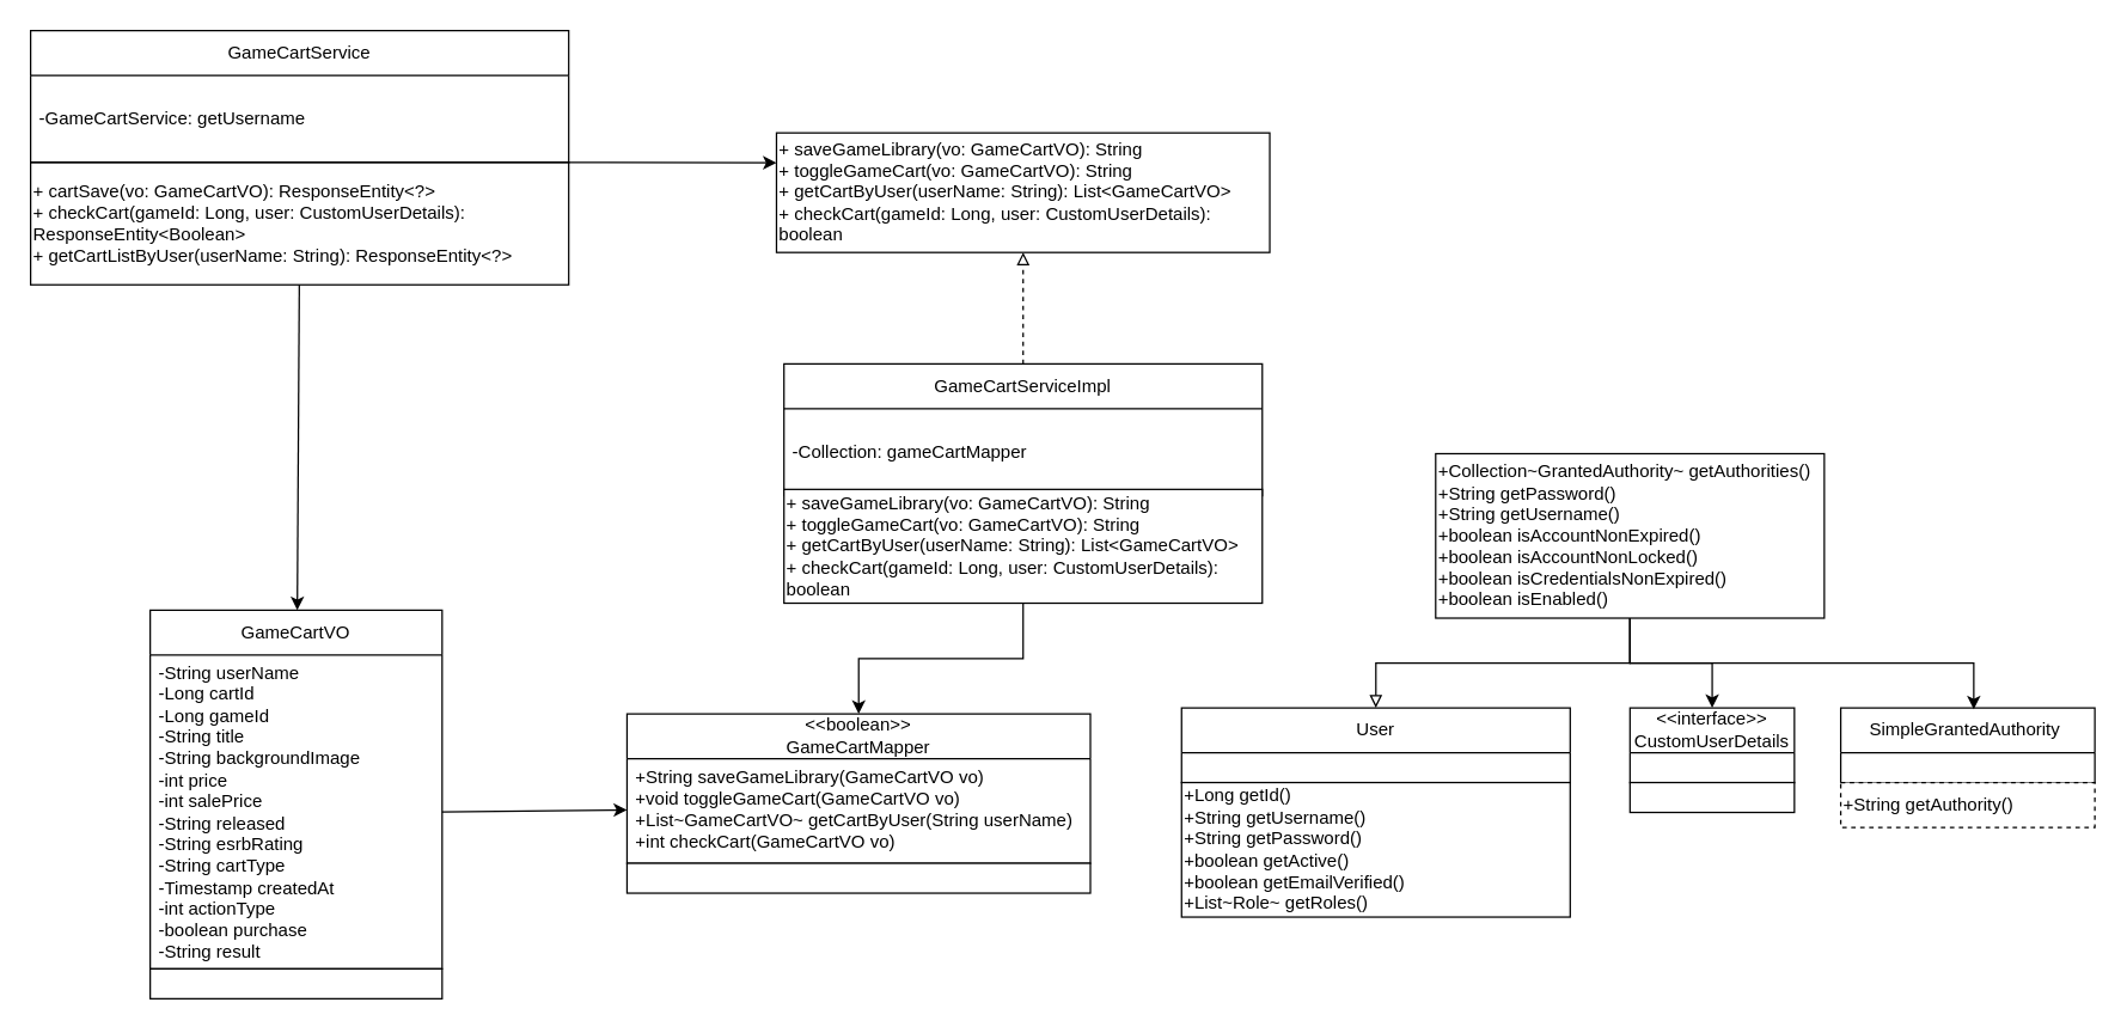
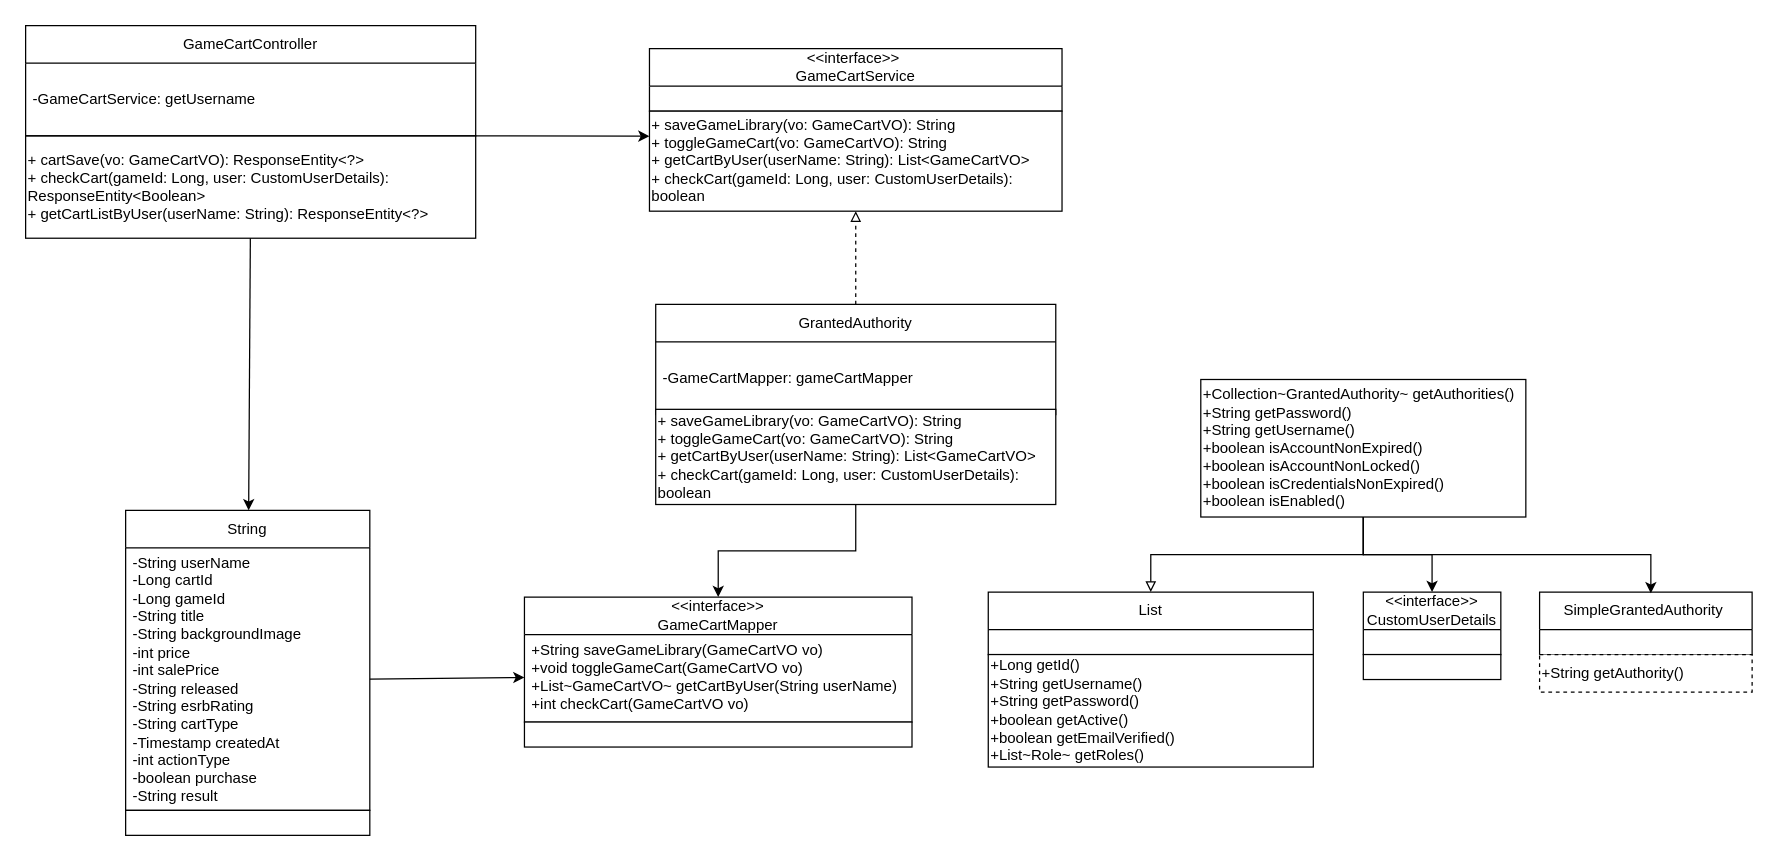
  <mxCell id="0" />
  <mxCell id="1" parent="0" />
  <mxCell id="2" value="" style="endArrow=classic;html=1;rounded=0;exitX=1;exitY=0;exitDx=0;exitDy=0;entryX=0;entryY=0.25;entryDx=0;entryDy=0;" edge="1" parent="1" source="18" target="10"><mxGeometry width="50" height="50" relative="1" as="geometry"><mxPoint x="179" y="263" as="sourcePoint" /><mxPoint x="699" y="363" as="targetPoint" /></mxGeometry></mxCell>
  <mxCell id="3" value="" style="endArrow=block;html=1;rounded=0;entryX=0.5;entryY=1;entryDx=0;entryDy=0;exitX=0.5;exitY=0;exitDx=0;exitDy=0;dashed=1;endFill=0;" edge="1" parent="1" source="4" target="10"><mxGeometry width="50" height="50" relative="1" as="geometry"><mxPoint x="269" y="273" as="sourcePoint" /><mxPoint x="554" y="393" as="targetPoint" /></mxGeometry></mxCell>
- <mxCell id="4" value="GameCartServiceImpl" style="swimlane;fontStyle=0;childLayout=stackLayout;horizontal=1;startSize=30;horizontalStack=0;resizeParent=1;resizeParentMax=0;resizeLast=0;collapsible=1;marginBottom=0;whiteSpace=wrap;html=1;container=0;" vertex="1" parent="1"><mxGeometry x="524" y="243" width="320" height="88.065" as="geometry"><mxRectangle x="100" y="80" width="140" height="30" as="alternateBounds" /></mxGeometry></mxCell>
+ <mxCell id="4" value="GrantedAuthority" style="swimlane;fontStyle=0;childLayout=stackLayout;horizontal=1;startSize=30;horizontalStack=0;resizeParent=1;resizeParentMax=0;resizeLast=0;collapsible=1;marginBottom=0;whiteSpace=wrap;html=1;container=0;" vertex="1" parent="1"><mxGeometry x="524" y="243" width="320" height="88.065" as="geometry"><mxRectangle x="100" y="80" width="140" height="30" as="alternateBounds" /></mxGeometry></mxCell>
  <mxCell id="5" style="edgeStyle=orthogonalEdgeStyle;rounded=0;orthogonalLoop=1;jettySize=auto;html=1;entryX=0.5;entryY=0;entryDx=0;entryDy=0;" edge="1" parent="1" source="6" target="23"><mxGeometry relative="1" as="geometry" /></mxCell>
  <mxCell id="6" value="&lt;div&gt;+ saveGameLibrary(vo: GameCartVO): String&lt;/div&gt;&lt;div&gt;+ toggleGameCart(vo: GameCartVO): String&lt;/div&gt;&lt;div&gt;+ getCartByUser(userName: String): List&amp;lt;GameCartVO&amp;gt;&lt;/div&gt;&lt;div&gt;+ checkCart(gameId: Long, user: CustomUserDetails): boolean&lt;/div&gt;" style="rounded=0;whiteSpace=wrap;html=1;align=left;container=0;" vertex="1" parent="1"><mxGeometry x="524" y="326.87" width="320" height="76.13" as="geometry" /></mxCell>
- <mxCell id="7" value="-Collection:&amp;nbsp;gameCartMapper&amp;nbsp;" style="text;strokeColor=none;fillColor=none;align=left;verticalAlign=middle;spacingLeft=4;spacingRight=4;overflow=hidden;points=[[0,0.5],[1,0.5]];portConstraint=eastwest;rotatable=0;whiteSpace=wrap;html=1;container=0;" vertex="1" parent="1"><mxGeometry x="524" y="273" width="320" height="58.065" as="geometry" /></mxCell>
+ <mxCell id="7" value="-GameCartMapper:&amp;nbsp;gameCartMapper&amp;nbsp;" style="text;strokeColor=none;fillColor=none;align=left;verticalAlign=middle;spacingLeft=4;spacingRight=4;overflow=hidden;points=[[0,0.5],[1,0.5]];portConstraint=eastwest;rotatable=0;whiteSpace=wrap;html=1;container=0;" vertex="1" parent="1"><mxGeometry x="524" y="273" width="320" height="58.065" as="geometry" /></mxCell>
  <mxCell id="8" value="" style="group" vertex="1" connectable="0" parent="1"><mxGeometry x="519" y="38.37" width="330" height="164.63" as="geometry" /></mxCell>
+ <mxCell id="9" value="&amp;lt;&amp;lt;interface&amp;gt;&amp;gt;&amp;nbsp;&lt;div&gt;GameCartService&lt;/div&gt;" style="swimlane;fontStyle=0;childLayout=stackLayout;horizontal=1;startSize=30;horizontalStack=0;resizeParent=1;resizeParentMax=0;resizeLast=0;collapsible=1;marginBottom=0;whiteSpace=wrap;html=1;container=0;" vertex="1" parent="8"><mxGeometry width="330" height="50" as="geometry"><mxRectangle x="100" y="80" width="140" height="30" as="alternateBounds" /></mxGeometry></mxCell>
  <mxCell id="10" value="&lt;div&gt;+ saveGameLibrary(vo: GameCartVO): String&lt;/div&gt;&lt;div&gt;+ toggleGameCart(vo: GameCartVO): String&lt;/div&gt;&lt;div&gt;+ getCartByUser(userName: String): List&amp;lt;GameCartVO&amp;gt;&lt;/div&gt;&lt;div&gt;+ checkCart(gameId: Long, user: CustomUserDetails): boolean&lt;/div&gt;" style="rounded=0;whiteSpace=wrap;html=1;align=left;container=0;" vertex="1" parent="8"><mxGeometry y="50" width="330" height="80" as="geometry" /></mxCell>
  <mxCell id="11" value="" style="endArrow=classic;html=1;rounded=0;exitX=1;exitY=0.5;exitDx=0;exitDy=0;entryX=0;entryY=0.5;entryDx=0;entryDy=0;" edge="1" parent="1" source="15" target="24"><mxGeometry width="50" height="50" relative="1" as="geometry"><mxPoint x="-181" y="809" as="sourcePoint" /><mxPoint x="399" y="543" as="targetPoint" /></mxGeometry></mxCell>
  <mxCell id="12" value="" style="group" vertex="1" connectable="0" parent="1"><mxGeometry x="90" y="409" width="250" height="260" as="geometry" /></mxCell>
  <mxCell id="13" value="" style="group" vertex="1" connectable="0" parent="12"><mxGeometry width="250" height="240" as="geometry" /></mxCell>
- <mxCell id="14" value="GameCartVO" style="swimlane;fontStyle=0;childLayout=stackLayout;horizontal=1;startSize=30;horizontalStack=0;resizeParent=1;resizeParentMax=0;resizeLast=0;collapsible=1;marginBottom=0;whiteSpace=wrap;html=1;container=0;" vertex="1" parent="13"><mxGeometry x="10" y="-1.36" width="195.31" height="240" as="geometry"><mxRectangle x="100" y="80" width="140" height="30" as="alternateBounds" /></mxGeometry></mxCell>
+ <mxCell id="14" value="String" style="swimlane;fontStyle=0;childLayout=stackLayout;horizontal=1;startSize=30;horizontalStack=0;resizeParent=1;resizeParentMax=0;resizeLast=0;collapsible=1;marginBottom=0;whiteSpace=wrap;html=1;container=0;" vertex="1" parent="13"><mxGeometry x="10" y="-1.36" width="195.31" height="240" as="geometry"><mxRectangle x="100" y="80" width="140" height="30" as="alternateBounds" /></mxGeometry></mxCell>
  <mxCell id="15" value="&lt;div&gt;-String userName&lt;/div&gt;&lt;div&gt;-Long cartId&lt;/div&gt;&lt;div&gt;-Long gameId&lt;/div&gt;&lt;div&gt;-String title&lt;/div&gt;&lt;div&gt;-String backgroundImage&lt;/div&gt;&lt;div&gt;-int price&lt;/div&gt;&lt;div&gt;-int salePrice&lt;/div&gt;&lt;div&gt;-String released&lt;/div&gt;&lt;div&gt;-String esrbRating&lt;/div&gt;&lt;div&gt;-String cartType&lt;/div&gt;&lt;div&gt;-Timestamp createdAt&lt;/div&gt;&lt;div&gt;-int actionType&lt;/div&gt;&lt;div&gt;-boolean purchase&lt;/div&gt;&lt;div&gt;-String result&lt;/div&gt;" style="text;strokeColor=none;fillColor=none;align=left;verticalAlign=middle;spacingLeft=4;spacingRight=4;overflow=hidden;points=[[0,0.5],[1,0.5]];portConstraint=eastwest;rotatable=0;whiteSpace=wrap;html=1;container=0;" vertex="1" parent="13"><mxGeometry x="10" y="28.64" width="195.31" height="210" as="geometry" /></mxCell>
  <mxCell id="16" value="" style="rounded=0;whiteSpace=wrap;html=1;align=left;container=0;" vertex="1" parent="12"><mxGeometry x="10" y="238.64" width="195.31" height="20" as="geometry" /></mxCell>
  <mxCell id="17" value="" style="group" vertex="1" connectable="0" parent="1"><mxGeometry x="20" y="20" width="360" height="170" as="geometry" /></mxCell>
  <mxCell id="18" value="&lt;div&gt;+ cartSave(vo: GameCartVO): ResponseEntity&amp;lt;?&amp;gt;&lt;/div&gt;&lt;div&gt;+ checkCart(gameId: Long, user: CustomUserDetails): ResponseEntity&amp;lt;Boolean&amp;gt;&lt;/div&gt;&lt;div&gt;+ getCartListByUser(userName: String): ResponseEntity&amp;lt;?&amp;gt;&lt;/div&gt;" style="rounded=0;whiteSpace=wrap;html=1;align=left;container=0;" vertex="1" parent="17"><mxGeometry y="88.06" width="360" height="81.94" as="geometry" /></mxCell>
- <mxCell id="19" value="GameCartService" style="swimlane;fontStyle=0;childLayout=stackLayout;horizontal=1;startSize=30;horizontalStack=0;resizeParent=1;resizeParentMax=0;resizeLast=0;collapsible=1;marginBottom=0;whiteSpace=wrap;html=1;container=0;" vertex="1" parent="17"><mxGeometry width="360" height="88.06" as="geometry"><mxRectangle x="100" y="80" width="140" height="30" as="alternateBounds" /></mxGeometry></mxCell>
+ <mxCell id="19" value="GameCartController" style="swimlane;fontStyle=0;childLayout=stackLayout;horizontal=1;startSize=30;horizontalStack=0;resizeParent=1;resizeParentMax=0;resizeLast=0;collapsible=1;marginBottom=0;whiteSpace=wrap;html=1;container=0;" vertex="1" parent="17"><mxGeometry width="360" height="88.06" as="geometry"><mxRectangle x="100" y="80" width="140" height="30" as="alternateBounds" /></mxGeometry></mxCell>
  <mxCell id="20" value="-GameCartService: getUsername" style="text;strokeColor=none;fillColor=none;align=left;verticalAlign=middle;spacingLeft=4;spacingRight=4;overflow=hidden;points=[[0,0.5],[1,0.5]];portConstraint=eastwest;rotatable=0;whiteSpace=wrap;html=1;container=0;" vertex="1" parent="17"><mxGeometry y="30" width="360" height="58.06" as="geometry" /></mxCell>
  <mxCell id="21" style="rounded=0;orthogonalLoop=1;jettySize=auto;html=1;" edge="1" parent="1" source="18" target="14"><mxGeometry relative="1" as="geometry" /></mxCell>
  <mxCell id="22" value="" style="group" vertex="1" connectable="0" parent="1"><mxGeometry x="419" y="477" width="310" height="120" as="geometry" /></mxCell>
- <mxCell id="23" value="&lt;div&gt;&amp;lt;&amp;lt;boolean&amp;gt;&amp;gt;&lt;/div&gt;GameCartMapper" style="swimlane;fontStyle=0;childLayout=stackLayout;horizontal=1;startSize=30;horizontalStack=0;resizeParent=1;resizeParentMax=0;resizeLast=0;collapsible=1;marginBottom=0;whiteSpace=wrap;html=1;container=0;" vertex="1" parent="22"><mxGeometry width="310" height="100" as="geometry"><mxRectangle x="100" y="80" width="140" height="30" as="alternateBounds" /></mxGeometry></mxCell>
+ <mxCell id="23" value="&lt;div&gt;&amp;lt;&amp;lt;interface&amp;gt;&amp;gt;&lt;/div&gt;GameCartMapper" style="swimlane;fontStyle=0;childLayout=stackLayout;horizontal=1;startSize=30;horizontalStack=0;resizeParent=1;resizeParentMax=0;resizeLast=0;collapsible=1;marginBottom=0;whiteSpace=wrap;html=1;container=0;" vertex="1" parent="22"><mxGeometry width="310" height="100" as="geometry"><mxRectangle x="100" y="80" width="140" height="30" as="alternateBounds" /></mxGeometry></mxCell>
  <mxCell id="24" value="&lt;div&gt;+String saveGameLibrary(GameCartVO vo)&lt;/div&gt;&lt;div&gt;+void toggleGameCart(GameCartVO vo)&lt;/div&gt;&lt;div&gt;+List~GameCartVO~ getCartByUser(String userName)&lt;/div&gt;&lt;div&gt;+int checkCart(GameCartVO vo)&lt;/div&gt;" style="text;strokeColor=none;fillColor=none;align=left;verticalAlign=middle;spacingLeft=4;spacingRight=4;overflow=hidden;points=[[0,0.5],[1,0.5]];portConstraint=eastwest;rotatable=0;whiteSpace=wrap;html=1;container=0;" vertex="1" parent="22"><mxGeometry y="28.64" width="310" height="71.36" as="geometry" /></mxCell>
  <mxCell id="25" value="" style="rounded=0;whiteSpace=wrap;html=1;align=left;container=0;" vertex="1" parent="22"><mxGeometry y="100" width="310" height="20" as="geometry" /></mxCell>
  <mxCell id="26" value="" style="group" vertex="1" connectable="0" parent="1"><mxGeometry x="960" y="253" width="260" height="160" as="geometry" /></mxCell>
  <mxCell id="27" value="&lt;div&gt;+Collection~GrantedAuthority~ getAuthorities()&lt;/div&gt;&lt;div&gt;+String getPassword()&lt;/div&gt;&lt;div&gt;+String getUsername()&lt;/div&gt;&lt;div&gt;+boolean isAccountNonExpired()&lt;/div&gt;&lt;div&gt;+boolean isAccountNonLocked()&lt;/div&gt;&lt;div&gt;+boolean isCredentialsNonExpired()&lt;/div&gt;&lt;div&gt;+boolean isEnabled()&lt;/div&gt;" style="rounded=0;whiteSpace=wrap;html=1;align=left;container=0;" vertex="1" parent="26"><mxGeometry y="50" width="260" height="110" as="geometry" /></mxCell>
  <mxCell id="28" value="" style="group" vertex="1" connectable="0" parent="1"><mxGeometry x="790" y="473" width="260" height="160" as="geometry" /></mxCell>
- <mxCell id="29" value="User" style="swimlane;fontStyle=0;childLayout=stackLayout;horizontal=1;startSize=30;horizontalStack=0;resizeParent=1;resizeParentMax=0;resizeLast=0;collapsible=1;marginBottom=0;whiteSpace=wrap;html=1;container=0;" vertex="1" parent="28"><mxGeometry width="260" height="50" as="geometry"><mxRectangle x="100" y="80" width="140" height="30" as="alternateBounds" /></mxGeometry></mxCell>
+ <mxCell id="29" value="List" style="swimlane;fontStyle=0;childLayout=stackLayout;horizontal=1;startSize=30;horizontalStack=0;resizeParent=1;resizeParentMax=0;resizeLast=0;collapsible=1;marginBottom=0;whiteSpace=wrap;html=1;container=0;" vertex="1" parent="28"><mxGeometry width="260" height="50" as="geometry"><mxRectangle x="100" y="80" width="140" height="30" as="alternateBounds" /></mxGeometry></mxCell>
  <mxCell id="30" value="&lt;div&gt;+Long getId()&lt;/div&gt;&lt;div&gt;+String getUsername()&lt;/div&gt;&lt;div&gt;+String getPassword()&lt;/div&gt;&lt;div&gt;+boolean getActive()&lt;/div&gt;&lt;div&gt;+boolean getEmailVerified()&lt;/div&gt;&lt;div&gt;+List~Role~ getRoles()&lt;/div&gt;" style="rounded=0;whiteSpace=wrap;html=1;align=left;container=0;" vertex="1" parent="28"><mxGeometry y="50" width="260" height="90" as="geometry" /></mxCell>
  <mxCell id="31" value="" style="group" vertex="1" connectable="0" parent="1"><mxGeometry x="960" y="33" width="260" height="160" as="geometry" /></mxCell>
  <mxCell id="32" value="" style="group" vertex="1" connectable="0" parent="31"><mxGeometry x="271" y="440" width="170" height="80" as="geometry" /></mxCell>
  <mxCell id="33" value="SimpleGrantedAuthority&amp;nbsp;" style="swimlane;fontStyle=0;childLayout=stackLayout;horizontal=1;startSize=30;horizontalStack=0;resizeParent=1;resizeParentMax=0;resizeLast=0;collapsible=1;marginBottom=0;whiteSpace=wrap;html=1;container=0;" vertex="1" parent="32"><mxGeometry width="170" height="50" as="geometry"><mxRectangle x="100" y="80" width="140" height="30" as="alternateBounds" /></mxGeometry></mxCell>
  <mxCell id="34" value="+String getAuthority()" style="rounded=0;whiteSpace=wrap;html=1;align=left;container=0;dashed=1;" vertex="1" parent="32"><mxGeometry y="50" width="170" height="30" as="geometry" /></mxCell>
  <mxCell id="35" style="rounded=0;orthogonalLoop=1;jettySize=auto;html=1;exitX=0.5;exitY=1;exitDx=0;exitDy=0;" edge="1" parent="1" source="27"><mxGeometry relative="1" as="geometry"><mxPoint x="1320" y="474" as="targetPoint" /><Array as="points"><mxPoint x="1090" y="443" /><mxPoint x="1320" y="443" /></Array></mxGeometry></mxCell>
  <mxCell id="36" style="rounded=0;orthogonalLoop=1;jettySize=auto;html=1;entryX=0.5;entryY=0;entryDx=0;entryDy=0;edgeStyle=orthogonalEdgeStyle;" edge="1" parent="1" target="39"><mxGeometry relative="1" as="geometry"><mxPoint x="1090" y="413" as="sourcePoint" /><Array as="points"><mxPoint x="1090" y="443" /><mxPoint x="1145" y="443" /></Array></mxGeometry></mxCell>
  <mxCell id="37" style="edgeStyle=orthogonalEdgeStyle;rounded=0;orthogonalLoop=1;jettySize=auto;html=1;entryX=0.5;entryY=0;entryDx=0;entryDy=0;endArrow=block;endFill=0;" edge="1" parent="1" source="27" target="29"><mxGeometry relative="1" as="geometry" /></mxCell>
  <mxCell id="38" value="" style="group" vertex="1" connectable="0" parent="1"><mxGeometry x="1090" y="473" width="110" height="70" as="geometry" /></mxCell>
  <mxCell id="39" value="&lt;div&gt;&amp;lt;&amp;lt;interface&amp;gt;&amp;gt;&lt;/div&gt;CustomUserDetails" style="swimlane;fontStyle=0;childLayout=stackLayout;horizontal=1;startSize=30;horizontalStack=0;resizeParent=1;resizeParentMax=0;resizeLast=0;collapsible=1;marginBottom=0;whiteSpace=wrap;html=1;container=0;" vertex="1" parent="38"><mxGeometry width="110" height="50" as="geometry"><mxRectangle x="100" y="80" width="140" height="30" as="alternateBounds" /></mxGeometry></mxCell>
  <mxCell id="40" value="" style="rounded=0;whiteSpace=wrap;html=1;align=left;container=0;" vertex="1" parent="38"><mxGeometry y="50" width="110" height="20" as="geometry" /></mxCell>
